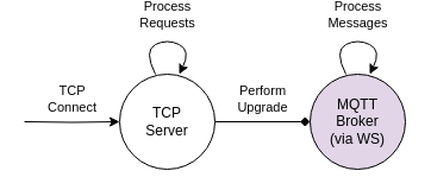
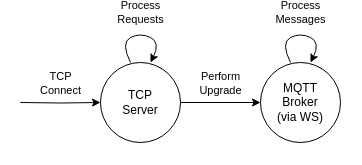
  <mxCell id="0" />
  <mxCell id="1" parent="0" />
  <mxCell id="2" style="edgeStyle=orthogonalEdgeStyle;rounded=0;orthogonalLoop=1;jettySize=auto;html=1;targetPerimeterSpacing=0;sourcePerimeterSpacing=0;" edge="1" parent="1" target="6"><mxGeometry relative="1" as="geometry"><mxPoint x="20" y="90" as="sourcePoint" /></mxGeometry></mxCell>
  <mxCell id="3" value="TCP&lt;br&gt;Connect" style="edgeLabel;html=1;align=center;verticalAlign=middle;resizable=0;points=[];" vertex="1" connectable="0" parent="2"><mxGeometry x="-0.292" y="1" relative="1" as="geometry"><mxPoint x="11.72" y="-19" as="offset" /></mxGeometry></mxCell>
- <mxCell id="4" style="edgeStyle=orthogonalEdgeStyle;rounded=0;orthogonalLoop=1;jettySize=auto;html=1;sourcePerimeterSpacing=0;targetPerimeterSpacing=0;endArrow=diamond;" edge="1" parent="1" source="6" target="7"><mxGeometry relative="1" as="geometry" /></mxCell>
+ <mxCell id="4" style="edgeStyle=orthogonalEdgeStyle;rounded=0;orthogonalLoop=1;jettySize=auto;html=1;sourcePerimeterSpacing=0;targetPerimeterSpacing=0;" edge="1" parent="1" source="6" target="7"><mxGeometry relative="1" as="geometry" /></mxCell>
  <mxCell id="5" value="Perform&lt;br&gt;Upgrade" style="edgeLabel;html=1;align=center;verticalAlign=middle;resizable=0;points=[];" vertex="1" connectable="0" parent="4"><mxGeometry x="0.26" relative="1" as="geometry"><mxPoint x="-10.34" y="-20" as="offset" /></mxGeometry></mxCell>
  <mxCell id="6" value="TCP&lt;br&gt;Server" style="ellipse;whiteSpace=wrap;html=1;aspect=fixed;" vertex="1" parent="1"><mxGeometry x="100" y="50" width="80" height="80" as="geometry" /></mxCell>
- <mxCell id="7" value="MQTT&lt;br&gt;Broker&lt;br&gt;(via WS)" style="ellipse;whiteSpace=wrap;html=1;aspect=fixed;fillColor=#e1d5e7;" vertex="1" parent="1"><mxGeometry x="260" y="50" width="80" height="80" as="geometry" /></mxCell>
+ <mxCell id="7" value="MQTT&lt;br&gt;Broker&lt;br&gt;(via WS)" style="ellipse;whiteSpace=wrap;html=1;aspect=fixed;" vertex="1" parent="1"><mxGeometry x="260" y="50" width="80" height="80" as="geometry" /></mxCell>
  <mxCell id="8" value="" style="curved=1;endArrow=classic;html=1;" edge="1" parent="1"><mxGeometry width="50" height="50" relative="1" as="geometry"><mxPoint x="130" y="50" as="sourcePoint" /><mxPoint x="150" y="50" as="targetPoint" /><Array as="points"><mxPoint x="120" y="30" /><mxPoint x="140" y="20" /><mxPoint x="160" y="30" /></Array></mxGeometry></mxCell>
  <mxCell id="9" value="Process&lt;br&gt;Requests" style="edgeLabel;html=1;align=center;verticalAlign=middle;resizable=0;points=[];" vertex="1" connectable="0" parent="8"><mxGeometry x="0.118" y="1" relative="1" as="geometry"><mxPoint x="-5.17" y="-21.47" as="offset" /></mxGeometry></mxCell>
  <mxCell id="10" value="" style="curved=1;endArrow=classic;html=1;" edge="1" parent="1"><mxGeometry width="50" height="50" relative="1" as="geometry"><mxPoint x="290" y="50" as="sourcePoint" /><mxPoint x="310" y="50" as="targetPoint" /><Array as="points"><mxPoint x="280" y="30" /><mxPoint x="300" y="20" /><mxPoint x="320" y="30" /></Array></mxGeometry></mxCell>
  <mxCell id="11" value="Process&lt;br&gt;Messages" style="edgeLabel;html=1;align=center;verticalAlign=middle;resizable=0;points=[];" vertex="1" connectable="0" parent="10"><mxGeometry x="0.118" y="1" relative="1" as="geometry"><mxPoint x="-5.17" y="-21.47" as="offset" /></mxGeometry></mxCell>
